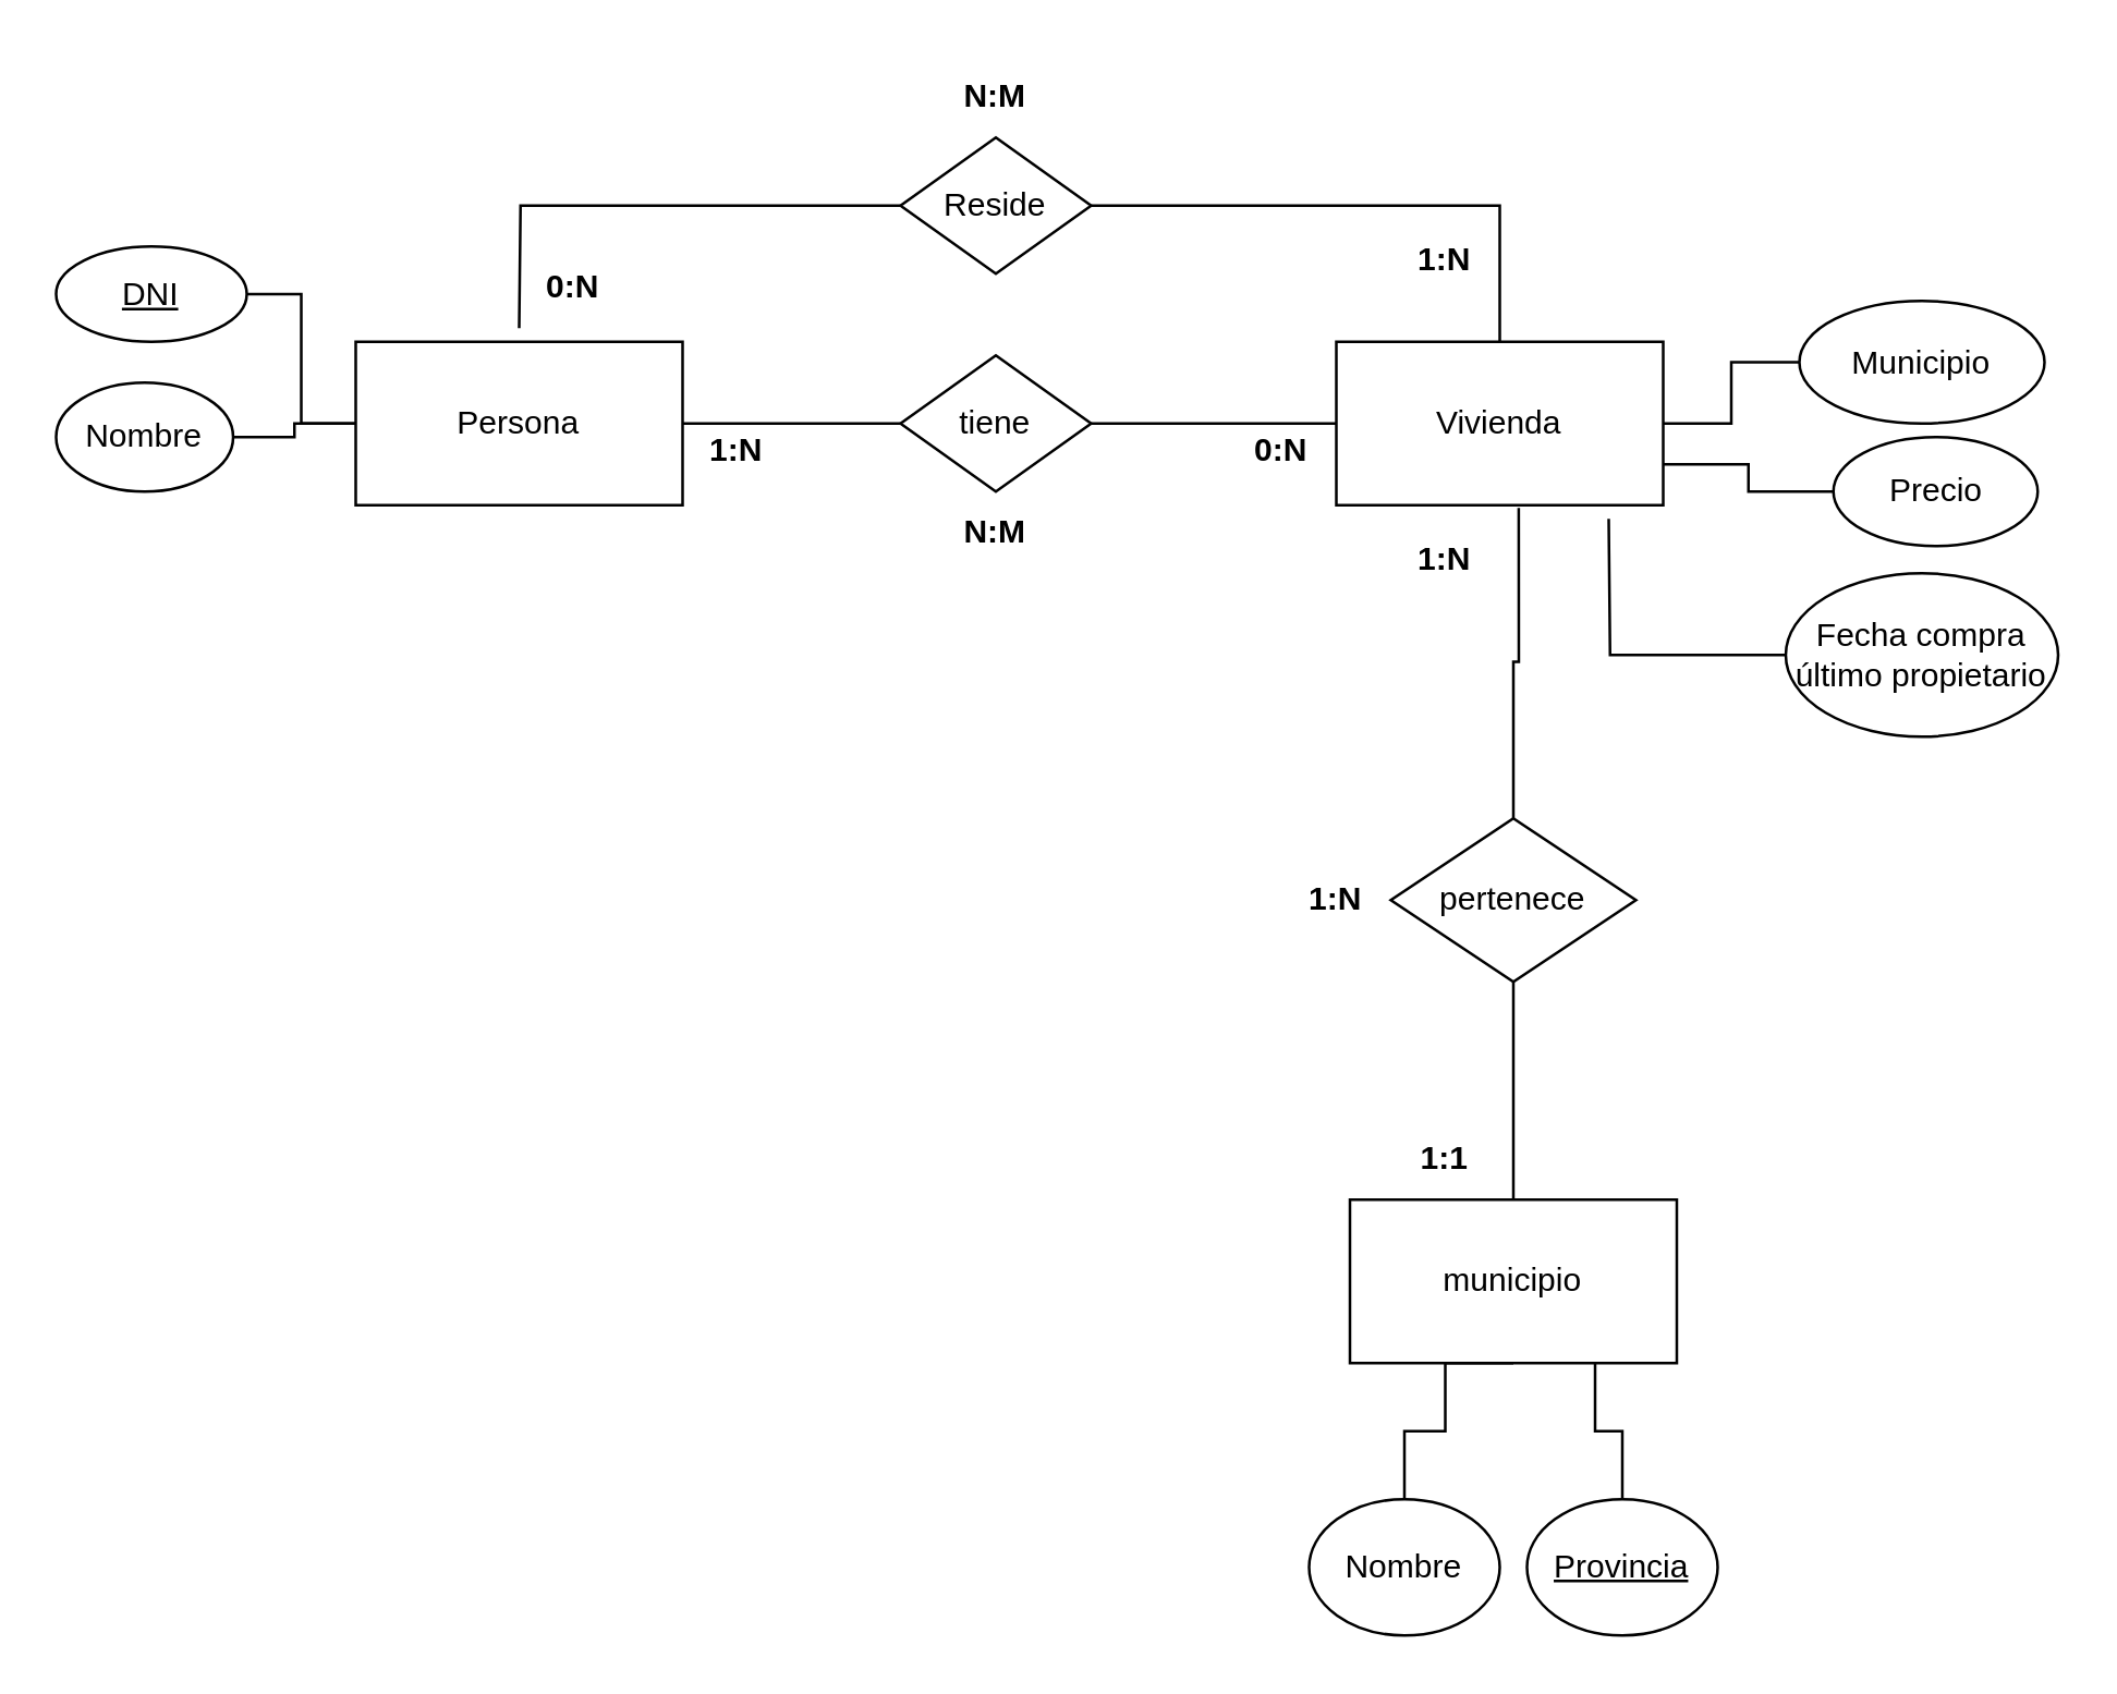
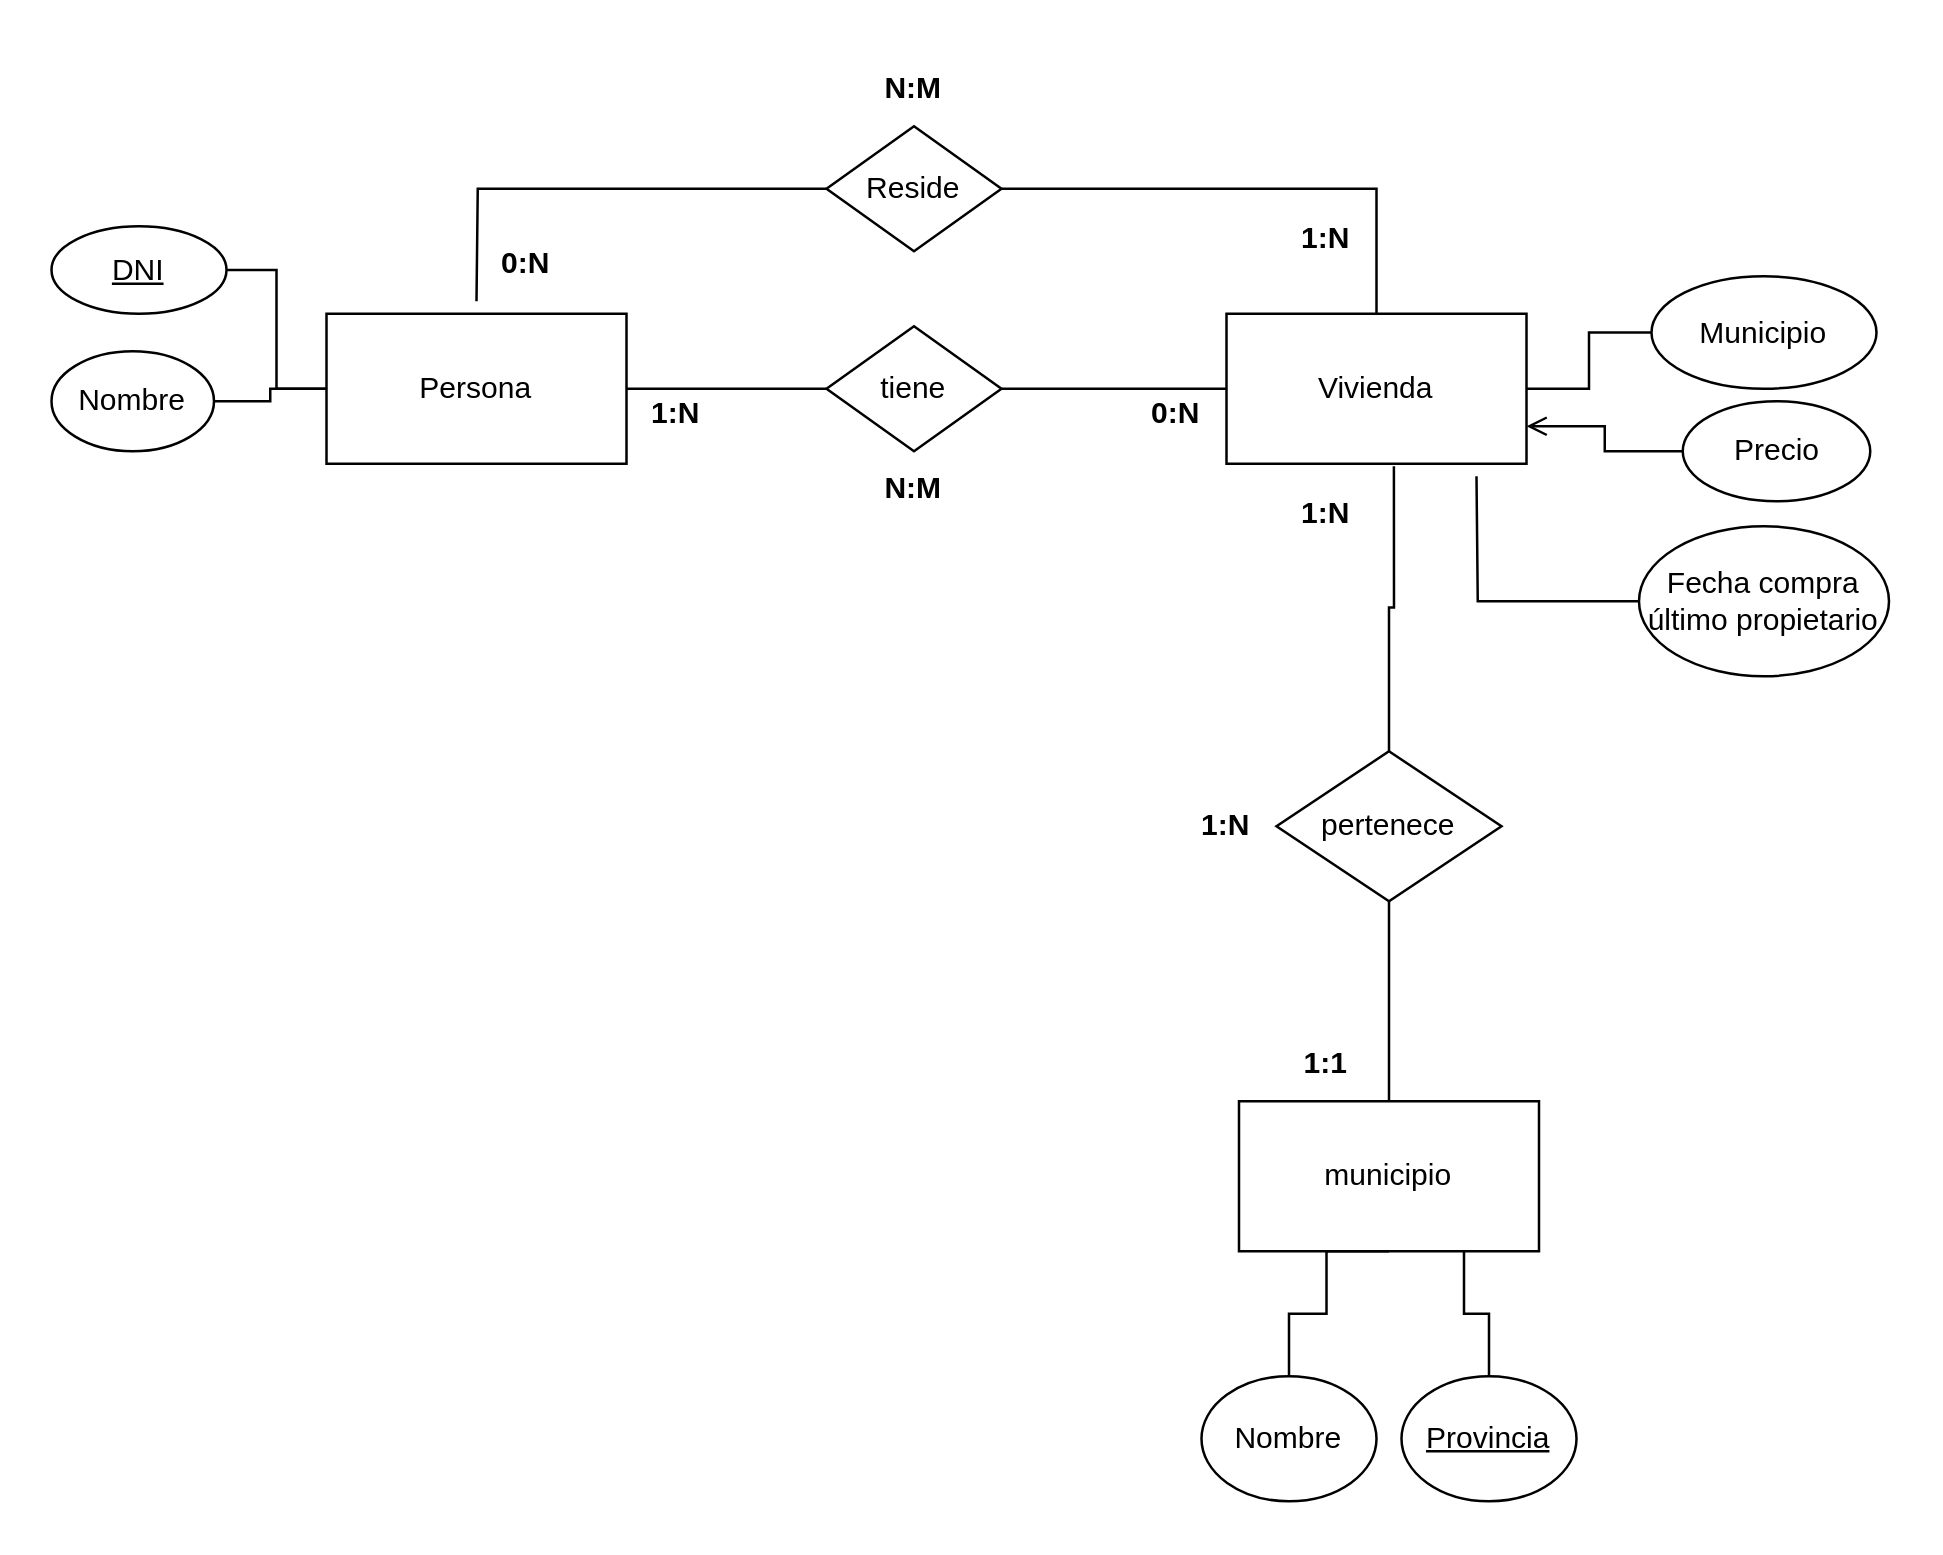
  <mxCell id="0" />
  <mxCell id="1" parent="0" />
  <mxCell id="2" style="edgeStyle=orthogonalEdgeStyle;rounded=0;orthogonalLoop=1;jettySize=auto;html=1;endArrow=none;endFill=0;" edge="1" parent="1" source="5" target="12"><mxGeometry relative="1" as="geometry" /></mxCell>
  <mxCell id="3" style="edgeStyle=orthogonalEdgeStyle;rounded=0;orthogonalLoop=1;jettySize=auto;html=1;endArrow=none;endFill=0;" edge="1" parent="1" source="5" target="13"><mxGeometry relative="1" as="geometry" /></mxCell>
  <mxCell id="4" style="edgeStyle=orthogonalEdgeStyle;rounded=0;orthogonalLoop=1;jettySize=auto;html=1;endArrow=none;endFill=0;" edge="1" parent="1" source="5" target="11"><mxGeometry relative="1" as="geometry" /></mxCell>
  <mxCell id="5" value="Persona" style="rounded=0;whiteSpace=wrap;html=1;" vertex="1" parent="1"><mxGeometry x="130" y="125" width="120" height="60" as="geometry" /></mxCell>
  <mxCell id="6" value="Vivienda" style="rounded=0;whiteSpace=wrap;html=1;" vertex="1" parent="1"><mxGeometry x="490" y="125" width="120" height="60" as="geometry" /></mxCell>
  <mxCell id="7" value="municipio&lt;br&gt;" style="rounded=0;whiteSpace=wrap;html=1;" vertex="1" parent="1"><mxGeometry x="495" y="440" width="120" height="60" as="geometry" /></mxCell>
  <mxCell id="8" style="edgeStyle=orthogonalEdgeStyle;rounded=0;orthogonalLoop=1;jettySize=auto;html=1;entryX=0.5;entryY=0;entryDx=0;entryDy=0;endArrow=none;endFill=0;" edge="1" parent="1" source="9" target="7"><mxGeometry relative="1" as="geometry" /></mxCell>
  <mxCell id="9" value="pertenece" style="rhombus;whiteSpace=wrap;html=1;rotation=0;" vertex="1" parent="1"><mxGeometry x="510" y="300" width="90" height="60" as="geometry" /></mxCell>
  <mxCell id="10" style="edgeStyle=orthogonalEdgeStyle;rounded=0;orthogonalLoop=1;jettySize=auto;html=1;endArrow=none;endFill=0;" edge="1" parent="1" source="11" target="6"><mxGeometry relative="1" as="geometry" /></mxCell>
  <mxCell id="11" value="tiene" style="rhombus;whiteSpace=wrap;html=1;" vertex="1" parent="1"><mxGeometry x="330" y="130" width="70" height="50" as="geometry" /></mxCell>
  <mxCell id="12" value="&lt;u&gt;DNI&lt;/u&gt;" style="ellipse;whiteSpace=wrap;html=1;" vertex="1" parent="1"><mxGeometry x="20" y="90" width="70" height="35" as="geometry" /></mxCell>
  <mxCell id="13" value="Nombre" style="ellipse;whiteSpace=wrap;html=1;" vertex="1" parent="1"><mxGeometry x="20" y="140" width="65" height="40" as="geometry" /></mxCell>
  <mxCell id="14" style="edgeStyle=orthogonalEdgeStyle;rounded=0;orthogonalLoop=1;jettySize=auto;html=1;entryX=0.558;entryY=1.017;entryDx=0;entryDy=0;entryPerimeter=0;endArrow=none;endFill=0;" edge="1" parent="1" source="9" target="6"><mxGeometry relative="1" as="geometry" /></mxCell>
  <mxCell id="15" style="edgeStyle=orthogonalEdgeStyle;rounded=0;orthogonalLoop=1;jettySize=auto;html=1;entryX=0.5;entryY=1;entryDx=0;entryDy=0;endArrow=none;endFill=0;" edge="1" parent="1" source="16" target="7"><mxGeometry relative="1" as="geometry"><Array as="points"><mxPoint x="515" y="525" /><mxPoint x="530" y="525" /><mxPoint x="530" y="500" /></Array></mxGeometry></mxCell>
  <mxCell id="16" value="Nombre" style="ellipse;whiteSpace=wrap;html=1;" vertex="1" parent="1"><mxGeometry x="480" y="550" width="70" height="50" as="geometry" /></mxCell>
  <mxCell id="17" style="edgeStyle=orthogonalEdgeStyle;rounded=0;orthogonalLoop=1;jettySize=auto;html=1;entryX=0.75;entryY=1;entryDx=0;entryDy=0;endArrow=none;endFill=0;" edge="1" parent="1" source="18" target="7"><mxGeometry relative="1" as="geometry" /></mxCell>
  <mxCell id="18" value="&lt;u&gt;Provincia&lt;/u&gt;" style="ellipse;whiteSpace=wrap;html=1;" vertex="1" parent="1"><mxGeometry x="560" y="550" width="70" height="50" as="geometry" /></mxCell>
  <mxCell id="19" style="edgeStyle=orthogonalEdgeStyle;rounded=0;orthogonalLoop=1;jettySize=auto;html=1;endArrow=none;endFill=0;" edge="1" parent="1" source="20" target="6"><mxGeometry relative="1" as="geometry" /></mxCell>
  <mxCell id="20" value="Municipio" style="ellipse;whiteSpace=wrap;html=1;" vertex="1" parent="1"><mxGeometry x="660" y="110" width="90" height="45" as="geometry" /></mxCell>
- <mxCell id="21" style="edgeStyle=orthogonalEdgeStyle;rounded=0;orthogonalLoop=1;jettySize=auto;html=1;entryX=1;entryY=0.75;entryDx=0;entryDy=0;endArrow=none;endFill=0;" edge="1" parent="1" source="22" target="6"><mxGeometry relative="1" as="geometry" /></mxCell>
+ <mxCell id="21" style="edgeStyle=orthogonalEdgeStyle;rounded=0;orthogonalLoop=1;jettySize=auto;html=1;entryX=1;entryY=0.75;entryDx=0;entryDy=0;endArrow=open;endFill=0;" edge="1" parent="1" source="22" target="6"><mxGeometry relative="1" as="geometry" /></mxCell>
  <mxCell id="22" value="Precio" style="ellipse;whiteSpace=wrap;html=1;" vertex="1" parent="1"><mxGeometry x="672.5" y="160" width="75" height="40" as="geometry" /></mxCell>
  <mxCell id="23" style="edgeStyle=orthogonalEdgeStyle;rounded=0;orthogonalLoop=1;jettySize=auto;html=1;endArrow=none;endFill=0;" edge="1" parent="1" source="24"><mxGeometry relative="1" as="geometry"><mxPoint x="590" y="190" as="targetPoint" /></mxGeometry></mxCell>
  <mxCell id="24" value="Fecha compra&lt;br&gt;último propietario" style="ellipse;whiteSpace=wrap;html=1;" vertex="1" parent="1"><mxGeometry x="655" y="210" width="100" height="60" as="geometry" /></mxCell>
  <mxCell id="25" style="edgeStyle=orthogonalEdgeStyle;rounded=0;orthogonalLoop=1;jettySize=auto;html=1;endArrow=none;endFill=0;" edge="1" parent="1" source="27" target="6"><mxGeometry relative="1" as="geometry" /></mxCell>
  <mxCell id="26" style="edgeStyle=orthogonalEdgeStyle;rounded=0;orthogonalLoop=1;jettySize=auto;html=1;endArrow=none;endFill=0;" edge="1" parent="1" source="27"><mxGeometry relative="1" as="geometry"><mxPoint x="190" y="120" as="targetPoint" /></mxGeometry></mxCell>
  <mxCell id="27" value="Reside" style="rhombus;whiteSpace=wrap;html=1;" vertex="1" parent="1"><mxGeometry x="330" y="50" width="70" height="50" as="geometry" /></mxCell>
  <mxCell id="28" value="&lt;b&gt;0:N&lt;/b&gt;" style="text;html=1;strokeColor=none;fillColor=none;align=center;verticalAlign=middle;whiteSpace=wrap;rounded=0;" vertex="1" parent="1"><mxGeometry x="440" y="150" width="60" height="30" as="geometry" /></mxCell>
  <mxCell id="29" value="&lt;b&gt;N:M&lt;/b&gt;" style="text;html=1;strokeColor=none;fillColor=none;align=center;verticalAlign=middle;whiteSpace=wrap;rounded=0;" vertex="1" parent="1"><mxGeometry x="335" y="180" width="60" height="30" as="geometry" /></mxCell>
  <mxCell id="30" value="&lt;b&gt;1:N&lt;/b&gt;" style="text;html=1;strokeColor=none;fillColor=none;align=center;verticalAlign=middle;whiteSpace=wrap;rounded=0;" vertex="1" parent="1"><mxGeometry x="240" y="150" width="60" height="30" as="geometry" /></mxCell>
  <mxCell id="31" value="&lt;b&gt;1:N&lt;/b&gt;" style="text;html=1;strokeColor=none;fillColor=none;align=center;verticalAlign=middle;whiteSpace=wrap;rounded=0;" vertex="1" parent="1"><mxGeometry x="500" y="80" width="60" height="30" as="geometry" /></mxCell>
  <mxCell id="32" value="&lt;b&gt;0:N&lt;/b&gt;" style="text;html=1;strokeColor=none;fillColor=none;align=center;verticalAlign=middle;whiteSpace=wrap;rounded=0;" vertex="1" parent="1"><mxGeometry x="180" y="90" width="60" height="30" as="geometry" /></mxCell>
  <mxCell id="33" value="&lt;b&gt;N:M&lt;/b&gt;" style="text;html=1;strokeColor=none;fillColor=none;align=center;verticalAlign=middle;whiteSpace=wrap;rounded=0;" vertex="1" parent="1"><mxGeometry x="335" y="20" width="60" height="30" as="geometry" /></mxCell>
  <mxCell id="34" value="&lt;b&gt;1:1&lt;/b&gt;" style="text;html=1;strokeColor=none;fillColor=none;align=center;verticalAlign=middle;whiteSpace=wrap;rounded=0;" vertex="1" parent="1"><mxGeometry x="500" y="410" width="60" height="30" as="geometry" /></mxCell>
  <mxCell id="35" value="&lt;b&gt;1:N&lt;/b&gt;" style="text;html=1;strokeColor=none;fillColor=none;align=center;verticalAlign=middle;whiteSpace=wrap;rounded=0;" vertex="1" parent="1"><mxGeometry x="500" y="190" width="60" height="30" as="geometry" /></mxCell>
  <mxCell id="36" value="&lt;b&gt;1:N&lt;br&gt;&lt;/b&gt;" style="text;html=1;strokeColor=none;fillColor=none;align=center;verticalAlign=middle;whiteSpace=wrap;rounded=0;" vertex="1" parent="1"><mxGeometry x="460" y="315" width="60" height="30" as="geometry" /></mxCell>
